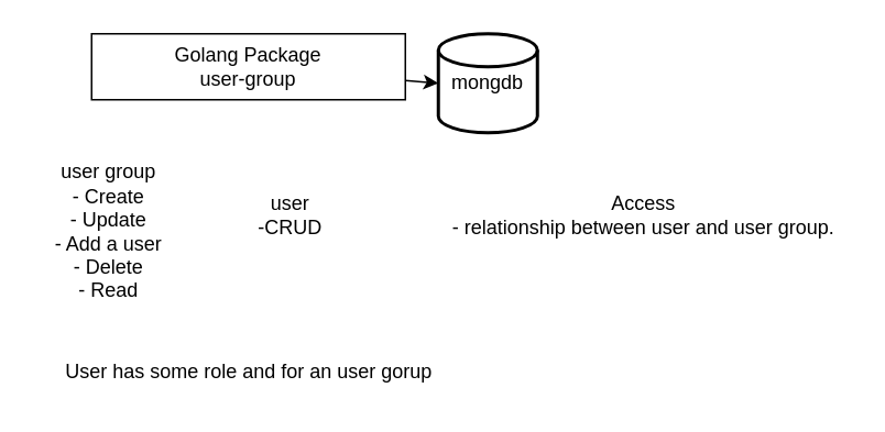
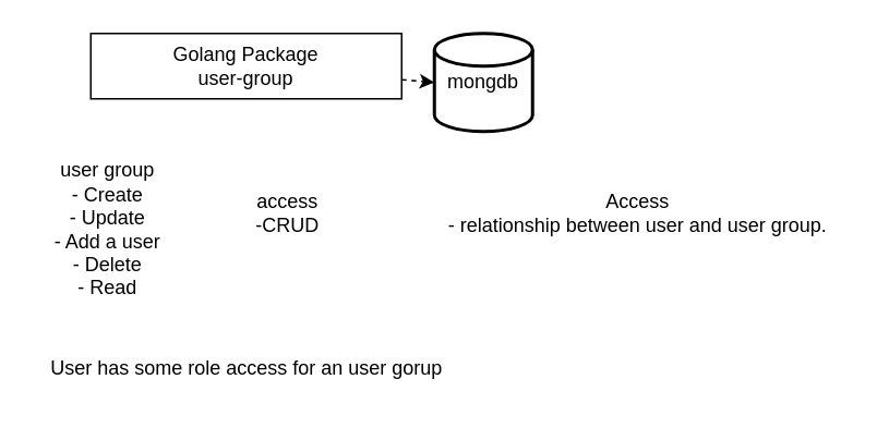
  <mxCell id="0" />
  <mxCell id="1" parent="0" />
- <mxCell id="2" value="" style="edgeStyle=none;html=1;entryX=0;entryY=0.5;entryDx=0;entryDy=0;entryPerimeter=0;" parent="1" source="3" target="4" edge="1"><mxGeometry relative="1" as="geometry"><mxPoint x="255" y="50" as="targetPoint" /></mxGeometry></mxCell>
+ <mxCell id="2" value="" style="edgeStyle=none;html=1;entryX=0;entryY=0.5;entryDx=0;entryDy=0;entryPerimeter=0;dashed=1;" parent="1" source="3" target="4" edge="1"><mxGeometry relative="1" as="geometry"><mxPoint x="255" y="50" as="targetPoint" /></mxGeometry></mxCell>
  <mxCell id="3" value="Golang Package&lt;br&gt;user-group" style="whiteSpace=wrap;html=1;" parent="1" vertex="1"><mxGeometry x="55" y="20" width="190" height="40" as="geometry" /></mxCell>
  <mxCell id="4" value="mongdb" style="strokeWidth=2;html=1;shape=mxgraph.flowchart.database;whiteSpace=wrap;" parent="1" vertex="1"><mxGeometry x="265" y="20" width="60" height="60" as="geometry" /></mxCell>
  <mxCell id="5" value="user group&lt;br&gt;- Create&lt;br&gt;- Update&lt;br&gt;- Add a user&lt;br&gt;- Delete&lt;br&gt;- Read" style="text;html=1;align=center;verticalAlign=middle;resizable=0;points=[];autosize=1;strokeColor=none;fillColor=none;" parent="1" vertex="1"><mxGeometry x="20" y="90" width="90" height="100" as="geometry" /></mxCell>
- <mxCell id="6" value="user&lt;br&gt;-CRUD" style="text;html=1;align=center;verticalAlign=middle;resizable=0;points=[];autosize=1;strokeColor=none;fillColor=none;" parent="1" vertex="1"><mxGeometry x="145" y="110" width="60" height="40" as="geometry" /></mxCell>
+ <mxCell id="6" value="access&lt;br&gt;-CRUD" style="text;html=1;align=center;verticalAlign=middle;resizable=0;points=[];autosize=1;strokeColor=none;fillColor=none;" parent="1" vertex="1"><mxGeometry x="145" y="110" width="60" height="40" as="geometry" /></mxCell>
  <mxCell id="7" value="Access&lt;br&gt;- relationship between user and user group." style="text;html=1;align=center;verticalAlign=middle;resizable=0;points=[];autosize=1;strokeColor=none;fillColor=none;" vertex="1" parent="1"><mxGeometry x="264" y="110" width="250" height="40" as="geometry" /></mxCell>
- <mxCell id="8" value="User has some role and for an user gorup&lt;br&gt;" style="text;html=1;align=center;verticalAlign=middle;resizable=0;points=[];autosize=1;strokeColor=none;fillColor=none;" vertex="1" parent="1"><mxGeometry x="20" y="210" width="260" height="30" as="geometry" /></mxCell>
+ <mxCell id="8" value="User has some role access for an user gorup&lt;br&gt;" style="text;html=1;align=center;verticalAlign=middle;resizable=0;points=[];autosize=1;strokeColor=none;fillColor=none;" vertex="1" parent="1"><mxGeometry x="20" y="210" width="260" height="30" as="geometry" /></mxCell>
